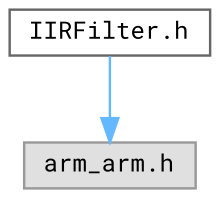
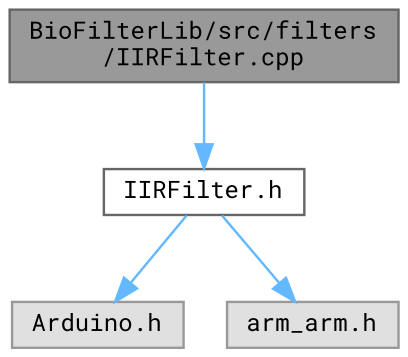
  digraph {
    fontname="Roboto Mono"
    node [color=grey60 fillcolor="#E0E0E0" fontname="Roboto Mono" fontsize=10 shape=box style=filled]
    edge [color=steelblue1 fontname="Roboto Mono" fontsize=10 labelfontname=Helvetica labelfontsize=10 style=solid]
+   n1 [color=gray40 fillcolor=grey60 fontcolor=black height=0.2 label="BioFilterLib/src/filters\l/IIRFilter.cpp" width=0.4]
    n2 [color=grey40 fillcolor=white height=0.2 label="IIRFilter.h" width=0.4]
+   n3 [height=0.2 label="Arduino.h" width=0.4]
    n4 [height=0.2 label="arm_arm.h" width=0.4]
+   n1 -> n2
+   n2 -> n3
    n2 -> n4
  }
